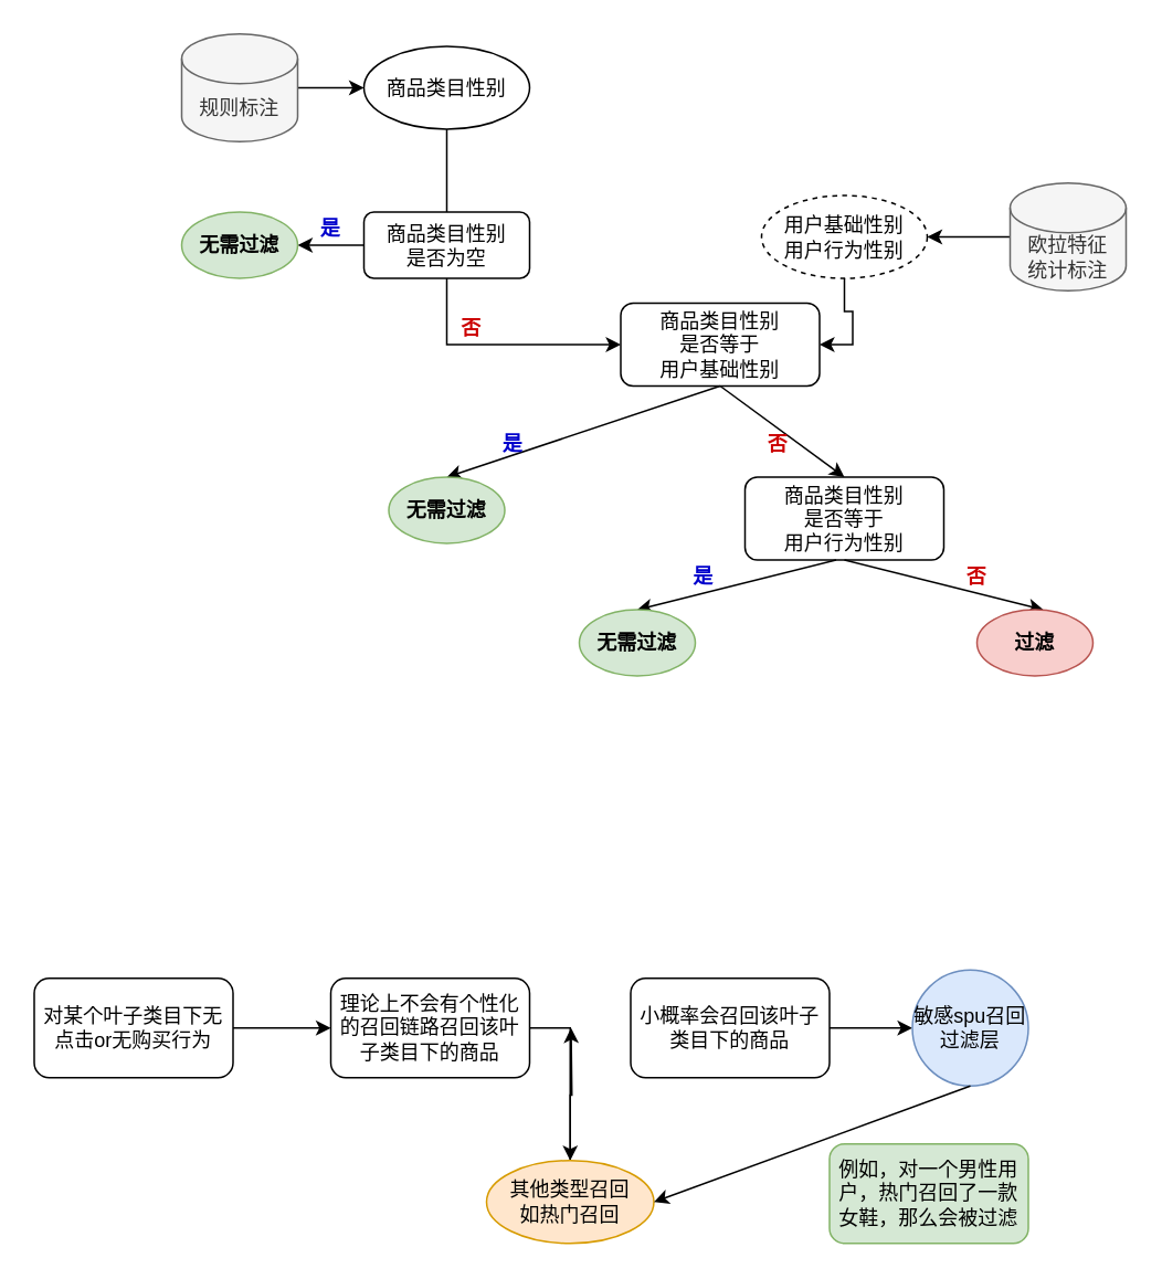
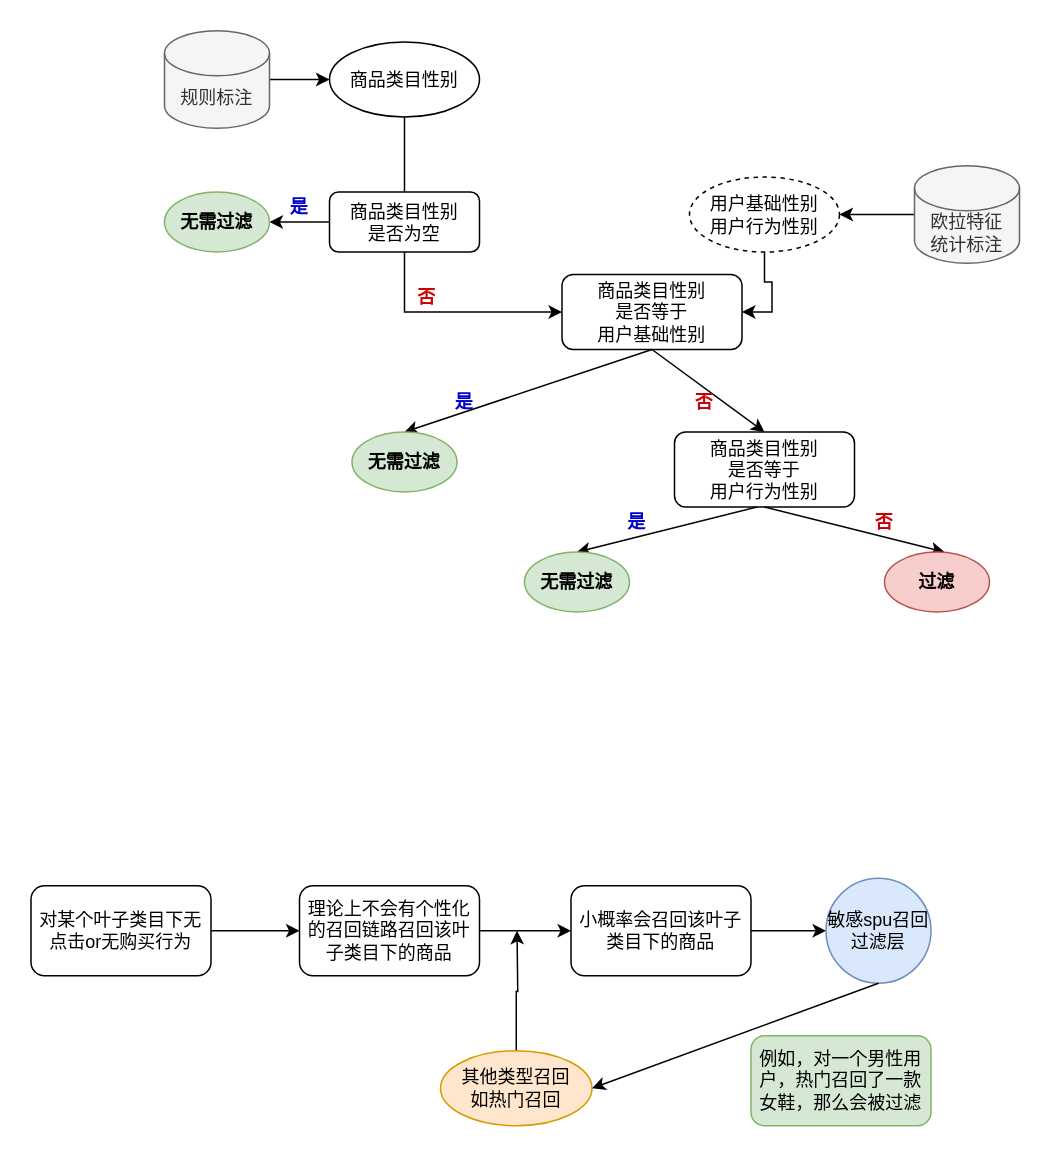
  <mxCell id="0" />
  <mxCell id="1" parent="0" />
  <mxCell id="2" style="edgeStyle=orthogonalEdgeStyle;rounded=0;orthogonalLoop=1;jettySize=auto;html=1;exitX=0.5;exitY=1;exitDx=0;exitDy=0;entryX=0;entryY=0.5;entryDx=0;entryDy=0;" parent="1" source="3" target="6" edge="1"><mxGeometry relative="1" as="geometry" /></mxCell>
  <mxCell id="3" value="商品类目性别" style="ellipse;whiteSpace=wrap;html=1;" parent="1" vertex="1"><mxGeometry x="219" y="27.5" width="100" height="50" as="geometry" /></mxCell>
  <mxCell id="4" style="edgeStyle=orthogonalEdgeStyle;rounded=0;orthogonalLoop=1;jettySize=auto;html=1;exitX=0.5;exitY=1;exitDx=0;exitDy=0;entryX=1;entryY=0.5;entryDx=0;entryDy=0;" parent="1" source="5" target="6" edge="1"><mxGeometry relative="1" as="geometry" /></mxCell>
  <mxCell id="5" value="用户基础性别&lt;br&gt;用户行为性别" style="ellipse;whiteSpace=wrap;html=1;dashed=1;" parent="1" vertex="1"><mxGeometry x="459" y="117.5" width="100" height="50" as="geometry" /></mxCell>
  <mxCell id="6" value="商品类目性别&lt;br&gt;是否等于&lt;br&gt;用户基础性别" style="rounded=1;whiteSpace=wrap;html=1;" parent="1" vertex="1"><mxGeometry x="374" y="182.5" width="120" height="50" as="geometry" /></mxCell>
  <mxCell id="7" value="" style="endArrow=classic;html=1;exitX=0.5;exitY=1;exitDx=0;exitDy=0;" parent="1" source="6" edge="1"><mxGeometry width="50" height="50" relative="1" as="geometry"><mxPoint x="419" y="307.5" as="sourcePoint" /><mxPoint x="269" y="287.5" as="targetPoint" /></mxGeometry></mxCell>
  <mxCell id="8" value="" style="endArrow=classic;html=1;exitX=0.5;exitY=1;exitDx=0;exitDy=0;" parent="1" source="6" edge="1"><mxGeometry width="50" height="50" relative="1" as="geometry"><mxPoint x="399" y="267.5" as="sourcePoint" /><mxPoint x="509" y="287.5" as="targetPoint" /></mxGeometry></mxCell>
  <mxCell id="9" value="是" style="text;html=1;strokeColor=none;fillColor=none;align=center;verticalAlign=middle;whiteSpace=wrap;rounded=0;fontColor=#0000CC;fontStyle=1" parent="1" vertex="1"><mxGeometry x="289" y="257.5" width="40" height="20" as="geometry" /></mxCell>
  <mxCell id="10" value="否" style="text;html=1;strokeColor=none;fillColor=none;align=center;verticalAlign=middle;whiteSpace=wrap;rounded=0;fontStyle=1;fontColor=#CC0000;" parent="1" vertex="1"><mxGeometry x="449" y="257.5" width="40" height="20" as="geometry" /></mxCell>
  <mxCell id="11" value="商品类目性别&lt;br&gt;是否等于&lt;br&gt;用户行为性别" style="rounded=1;whiteSpace=wrap;html=1;" parent="1" vertex="1"><mxGeometry x="449" y="287.5" width="120" height="50" as="geometry" /></mxCell>
  <mxCell id="12" value="无需过滤" style="ellipse;whiteSpace=wrap;html=1;fontStyle=1;fillColor=#d5e8d4;strokeColor=#82b366;" parent="1" vertex="1"><mxGeometry x="234" y="287.5" width="70" height="40" as="geometry" /></mxCell>
  <mxCell id="13" style="edgeStyle=orthogonalEdgeStyle;rounded=0;orthogonalLoop=1;jettySize=auto;html=1;exitX=0;exitY=0.5;exitDx=0;exitDy=0;fontColor=#000000;" parent="1" source="14" target="16" edge="1"><mxGeometry relative="1" as="geometry" /></mxCell>
  <mxCell id="14" value="商品类目性别&lt;br&gt;是否为空" style="rounded=1;whiteSpace=wrap;html=1;" parent="1" vertex="1"><mxGeometry x="219" y="127.5" width="100" height="40" as="geometry" /></mxCell>
  <mxCell id="15" value="否" style="text;html=1;strokeColor=none;fillColor=none;align=center;verticalAlign=middle;whiteSpace=wrap;rounded=0;fontStyle=1;fontColor=#CC0000;" parent="1" vertex="1"><mxGeometry x="264" y="187.5" width="40" height="20" as="geometry" /></mxCell>
  <mxCell id="16" value="无需过滤" style="ellipse;whiteSpace=wrap;html=1;fontStyle=1;fillColor=#d5e8d4;strokeColor=#82b366;" parent="1" vertex="1"><mxGeometry x="109" y="127.5" width="70" height="40" as="geometry" /></mxCell>
  <mxCell id="17" value="是" style="text;html=1;strokeColor=none;fillColor=none;align=center;verticalAlign=middle;whiteSpace=wrap;rounded=0;fontColor=#0000CC;fontStyle=1" parent="1" vertex="1"><mxGeometry x="179" y="127.5" width="40" height="20" as="geometry" /></mxCell>
  <mxCell id="18" style="edgeStyle=orthogonalEdgeStyle;rounded=0;orthogonalLoop=1;jettySize=auto;html=1;exitX=1;exitY=0.5;exitDx=0;exitDy=0;exitPerimeter=0;fontColor=#000000;" parent="1" source="19" target="3" edge="1"><mxGeometry relative="1" as="geometry" /></mxCell>
  <mxCell id="19" value="规则标注" style="shape=cylinder3;whiteSpace=wrap;html=1;boundedLbl=1;backgroundOutline=1;size=15;fontColor=#333333;fillColor=#f5f5f5;strokeColor=#666666;" parent="1" vertex="1"><mxGeometry x="109" y="20" width="70" height="65" as="geometry" /></mxCell>
  <mxCell id="20" style="edgeStyle=orthogonalEdgeStyle;rounded=0;orthogonalLoop=1;jettySize=auto;html=1;exitX=0;exitY=0.5;exitDx=0;exitDy=0;exitPerimeter=0;entryX=1;entryY=0.5;entryDx=0;entryDy=0;fontColor=#000000;" parent="1" source="21" target="5" edge="1"><mxGeometry relative="1" as="geometry" /></mxCell>
  <mxCell id="21" value="欧拉特征&lt;br&gt;统计标注" style="shape=cylinder3;whiteSpace=wrap;html=1;boundedLbl=1;backgroundOutline=1;size=15;fontColor=#333333;fillColor=#f5f5f5;strokeColor=#666666;" parent="1" vertex="1"><mxGeometry x="609" y="110" width="70" height="65" as="geometry" /></mxCell>
  <mxCell id="22" value="" style="endArrow=classic;html=1;" parent="1" edge="1"><mxGeometry width="50" height="50" relative="1" as="geometry"><mxPoint x="504" y="337.5" as="sourcePoint" /><mxPoint x="384" y="367.5" as="targetPoint" /></mxGeometry></mxCell>
  <mxCell id="23" value="是" style="text;html=1;strokeColor=none;fillColor=none;align=center;verticalAlign=middle;whiteSpace=wrap;rounded=0;fontColor=#0000CC;fontStyle=1" parent="1" vertex="1"><mxGeometry x="404" y="337.5" width="40" height="20" as="geometry" /></mxCell>
  <mxCell id="24" value="无需过滤" style="ellipse;whiteSpace=wrap;html=1;fontStyle=1;fillColor=#d5e8d4;strokeColor=#82b366;" parent="1" vertex="1"><mxGeometry x="349" y="367.5" width="70" height="40" as="geometry" /></mxCell>
  <mxCell id="25" value="" style="endArrow=classic;html=1;exitX=0.5;exitY=1;exitDx=0;exitDy=0;" parent="1" edge="1"><mxGeometry width="50" height="50" relative="1" as="geometry"><mxPoint x="509" y="337.5" as="sourcePoint" /><mxPoint x="629" y="367.5" as="targetPoint" /></mxGeometry></mxCell>
  <mxCell id="26" value="否" style="text;html=1;strokeColor=none;fillColor=none;align=center;verticalAlign=middle;whiteSpace=wrap;rounded=0;fontStyle=1;fontColor=#CC0000;" parent="1" vertex="1"><mxGeometry x="569" y="337.5" width="40" height="20" as="geometry" /></mxCell>
  <mxCell id="27" value="过滤" style="ellipse;whiteSpace=wrap;html=1;fontStyle=1;fillColor=#f8cecc;strokeColor=#b85450;" parent="1" vertex="1"><mxGeometry x="589" y="367.5" width="70" height="40" as="geometry" /></mxCell>
  <mxCell id="28" style="edgeStyle=orthogonalEdgeStyle;rounded=0;orthogonalLoop=1;jettySize=auto;html=1;exitX=1;exitY=0.5;exitDx=0;exitDy=0;" edge="1" parent="1" source="29" target="31"><mxGeometry relative="1" as="geometry" /></mxCell>
  <mxCell id="29" value="对某个叶子类目下无点击or无购买行为" style="rounded=1;whiteSpace=wrap;html=1;" vertex="1" parent="1"><mxGeometry x="20" y="590" width="120" height="60" as="geometry" /></mxCell>
- <mxCell id="30" style="edgeStyle=orthogonalEdgeStyle;rounded=0;orthogonalLoop=1;jettySize=auto;html=1;exitX=1;exitY=0.5;exitDx=0;exitDy=0;" edge="1" parent="1" source="31" target="35"><mxGeometry relative="1" as="geometry" /></mxCell>
+ <mxCell id="30" style="edgeStyle=orthogonalEdgeStyle;rounded=0;orthogonalLoop=1;jettySize=auto;html=1;exitX=1;exitY=0.5;exitDx=0;exitDy=0;" edge="1" parent="1" source="31" target="33"><mxGeometry relative="1" as="geometry" /></mxCell>
  <mxCell id="31" value="理论上不会有个性化的召回链路召回该叶子类目下的商品" style="rounded=1;whiteSpace=wrap;html=1;" vertex="1" parent="1"><mxGeometry x="199" y="590" width="120" height="60" as="geometry" /></mxCell>
  <mxCell id="32" style="edgeStyle=orthogonalEdgeStyle;rounded=0;orthogonalLoop=1;jettySize=auto;html=1;exitX=1;exitY=0.5;exitDx=0;exitDy=0;entryX=0;entryY=0.5;entryDx=0;entryDy=0;" edge="1" parent="1" source="33" target="37"><mxGeometry relative="1" as="geometry" /></mxCell>
  <mxCell id="33" value="小概率会召回该叶子类目下的商品" style="rounded=1;whiteSpace=wrap;html=1;" vertex="1" parent="1"><mxGeometry x="380" y="590" width="120" height="60" as="geometry" /></mxCell>
  <mxCell id="34" style="edgeStyle=orthogonalEdgeStyle;rounded=0;orthogonalLoop=1;jettySize=auto;html=1;exitX=0.5;exitY=0;exitDx=0;exitDy=0;" edge="1" parent="1" source="35"><mxGeometry relative="1" as="geometry"><mxPoint x="344" y="620" as="targetPoint" /></mxGeometry></mxCell>
  <mxCell id="35" value="其他类型召回&lt;br&gt;如热门召回" style="ellipse;whiteSpace=wrap;html=1;fillColor=#ffe6cc;strokeColor=#d79b00;" vertex="1" parent="1"><mxGeometry x="293" y="700" width="101" height="50" as="geometry" /></mxCell>
  <mxCell id="36" value="例如，对一个男性用户，热门召回了一款女鞋，那么会被过滤" style="rounded=1;whiteSpace=wrap;html=1;fillColor=#d5e8d4;strokeColor=#82b366;" vertex="1" parent="1"><mxGeometry x="500" y="690" width="120" height="60" as="geometry" /></mxCell>
  <mxCell id="37" value="敏感spu召回过滤层" style="ellipse;whiteSpace=wrap;html=1;aspect=fixed;fillColor=#dae8fc;strokeColor=#6c8ebf;" vertex="1" parent="1"><mxGeometry x="550" y="585" width="70" height="70" as="geometry" /></mxCell>
  <mxCell id="38" value="" style="endArrow=classic;html=1;exitX=0.5;exitY=1;exitDx=0;exitDy=0;entryX=1;entryY=0.5;entryDx=0;entryDy=0;" edge="1" parent="1" source="37" target="35"><mxGeometry width="50" height="50" relative="1" as="geometry"><mxPoint x="690" y="585" as="sourcePoint" /><mxPoint x="740" y="535" as="targetPoint" /></mxGeometry></mxCell>
